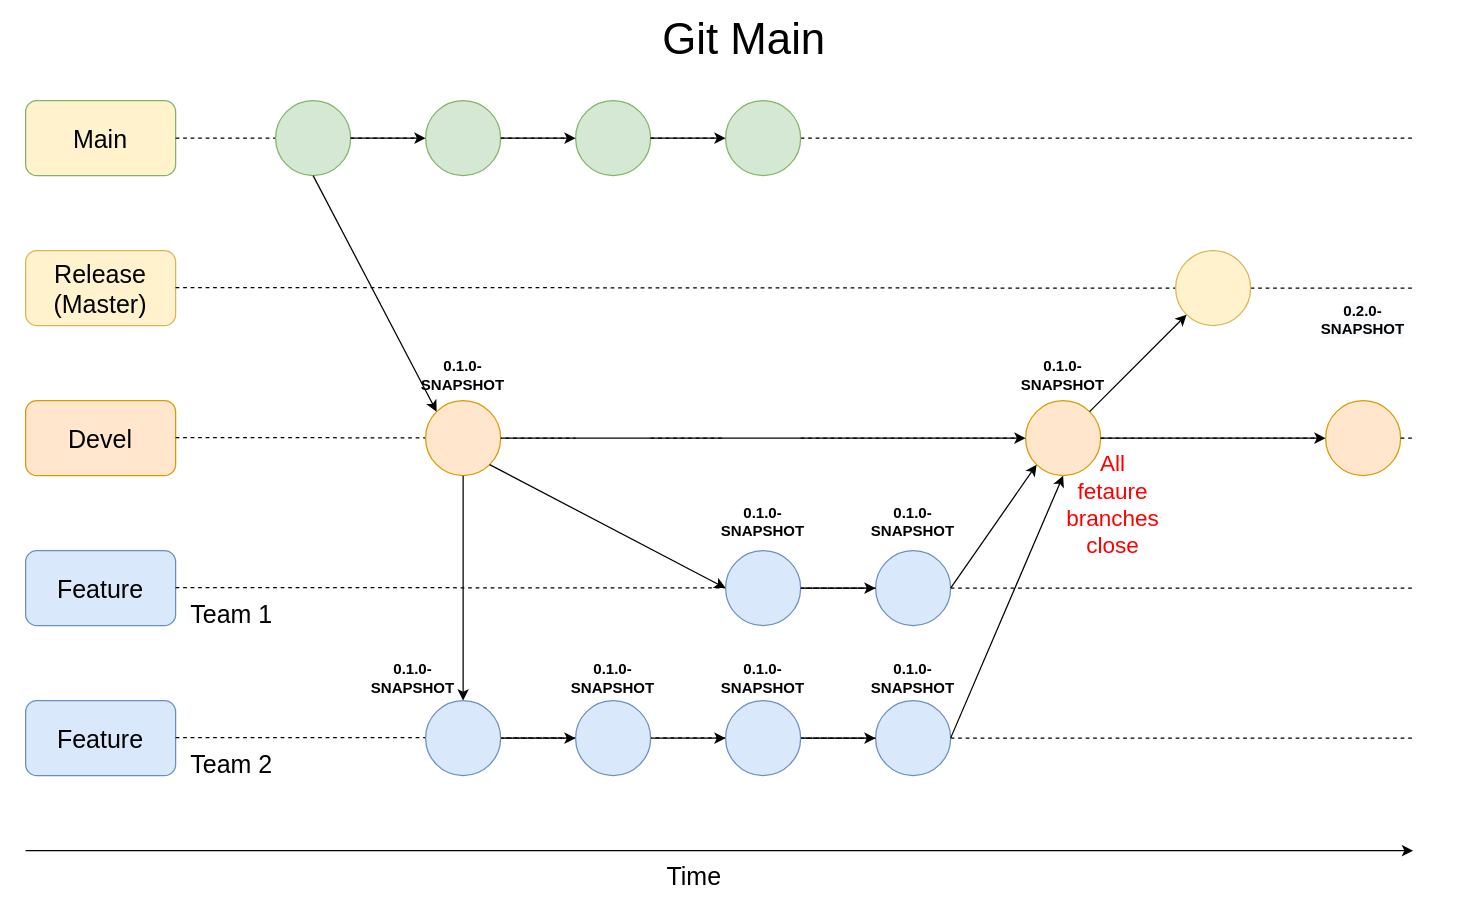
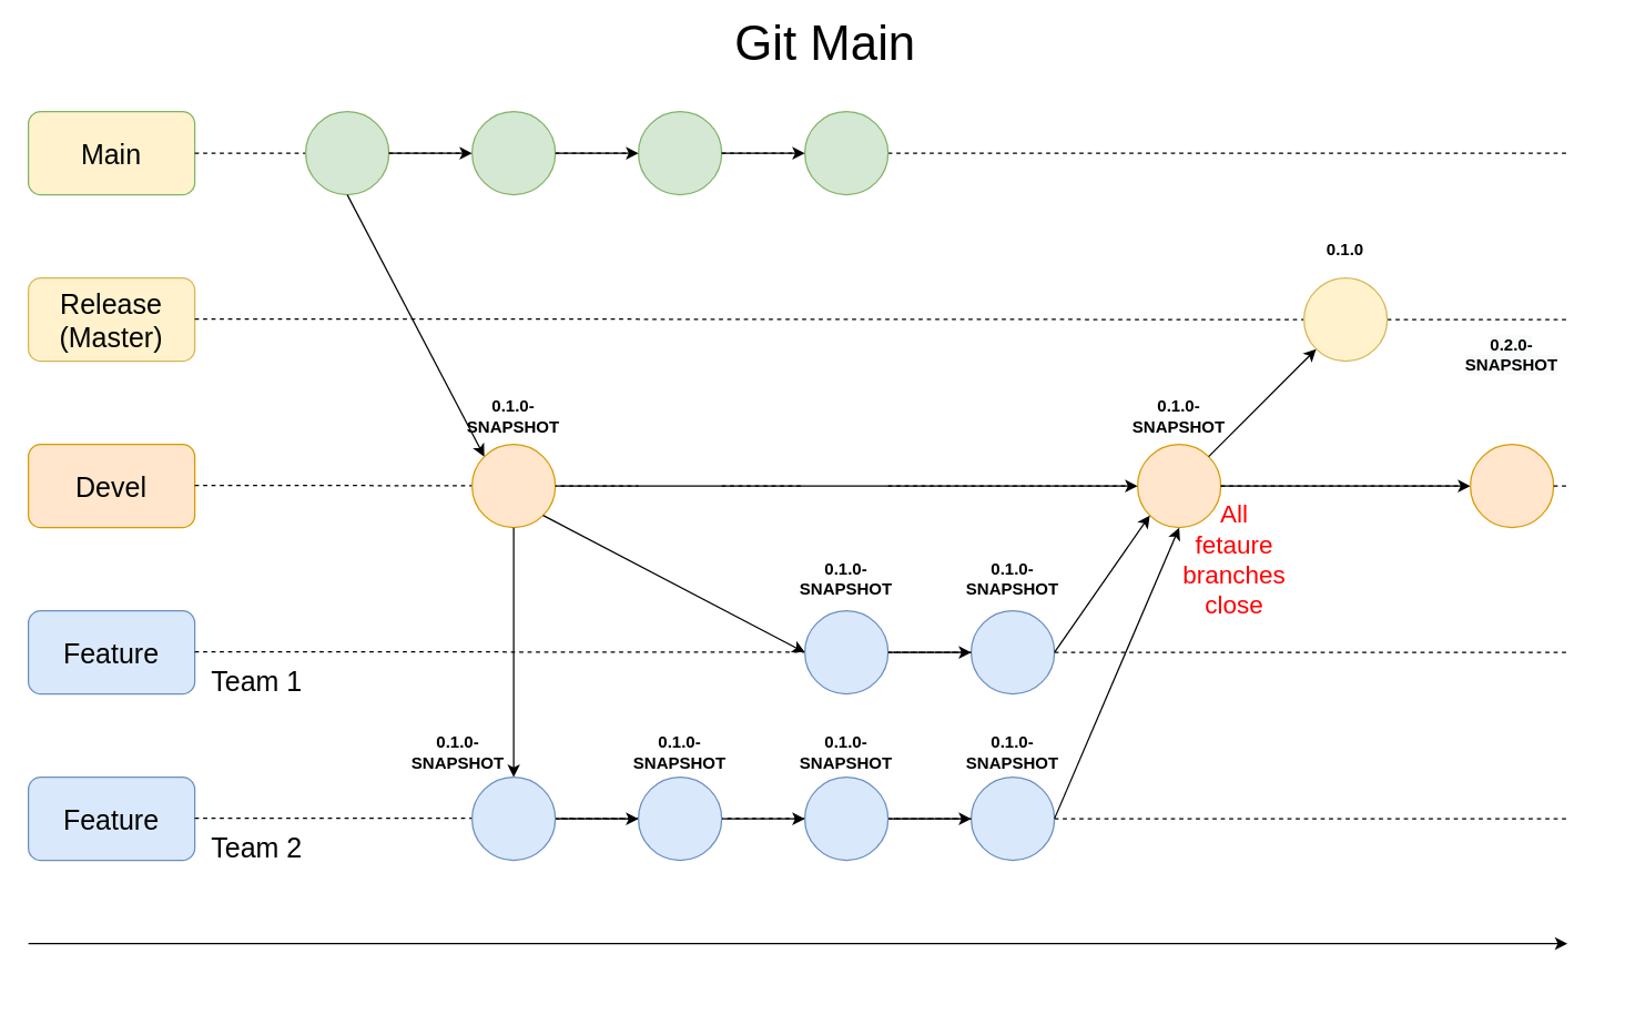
  <mxCell id="0" />
  <mxCell id="1" parent="0" />
  <mxCell id="2" value="&lt;font style=&quot;font-size: 20px&quot;&gt;Main&lt;/font&gt;" style="rounded=1;whiteSpace=wrap;html=1;fillColor=#fff2cc;strokeColor=#82b366;" vertex="1" parent="1"><mxGeometry x="20" y="80" width="120" height="60" as="geometry" /></mxCell>
  <mxCell id="3" value="&lt;font style=&quot;font-size: 20px&quot;&gt;Release&lt;br&gt;(Master)&lt;/font&gt;" style="rounded=1;whiteSpace=wrap;html=1;fillColor=#fff2cc;strokeColor=#d6b656;" vertex="1" parent="1"><mxGeometry x="20" y="200" width="120" height="60" as="geometry" /></mxCell>
  <mxCell id="4" value="&lt;font style=&quot;font-size: 20px&quot;&gt;Devel&lt;/font&gt;" style="rounded=1;whiteSpace=wrap;html=1;fillColor=#ffe6cc;strokeColor=#d79b00;" vertex="1" parent="1"><mxGeometry x="20" y="320" width="120" height="60" as="geometry" /></mxCell>
  <mxCell id="5" value="&lt;font style=&quot;font-size: 20px&quot;&gt;Feature&lt;/font&gt;" style="rounded=1;whiteSpace=wrap;html=1;fillColor=#dae8fc;strokeColor=#6c8ebf;" vertex="1" parent="1"><mxGeometry x="20" y="440" width="120" height="60" as="geometry" /></mxCell>
  <mxCell id="6" value="&lt;font style=&quot;font-size: 20px&quot;&gt;Feature&lt;/font&gt;" style="rounded=1;whiteSpace=wrap;html=1;fillColor=#dae8fc;strokeColor=#6c8ebf;" vertex="1" parent="1"><mxGeometry x="20" y="560" width="120" height="60" as="geometry" /></mxCell>
  <mxCell id="7" value="&lt;font style=&quot;font-size: 35px&quot;&gt;Git Main&lt;/font&gt;" style="text;html=1;strokeColor=none;fillColor=none;align=center;verticalAlign=middle;whiteSpace=wrap;rounded=0;" vertex="1" parent="1"><mxGeometry x="520" y="20" width="150" height="20" as="geometry" /></mxCell>
  <mxCell id="8" value="" style="endArrow=none;dashed=1;html=1;exitX=1;exitY=0.5;exitDx=0;exitDy=0;" edge="1" parent="1" source="42"><mxGeometry width="50" height="50" relative="1" as="geometry"><mxPoint x="140" y="229.5" as="sourcePoint" /><mxPoint x="1130" y="230" as="targetPoint" /></mxGeometry></mxCell>
  <mxCell id="9" value="" style="endArrow=none;dashed=1;html=1;exitX=1;exitY=0.5;exitDx=0;exitDy=0;" edge="1" parent="1" source="27"><mxGeometry width="50" height="50" relative="1" as="geometry"><mxPoint x="140" y="469.5" as="sourcePoint" /><mxPoint x="1130" y="470" as="targetPoint" /></mxGeometry></mxCell>
  <mxCell id="10" value="" style="endArrow=none;dashed=1;html=1;exitX=1;exitY=0.5;exitDx=0;exitDy=0;" edge="1" parent="1" source="31"><mxGeometry width="50" height="50" relative="1" as="geometry"><mxPoint x="140" y="589.5" as="sourcePoint" /><mxPoint x="1130" y="590" as="targetPoint" /></mxGeometry></mxCell>
  <mxCell id="11" value="" style="endArrow=none;dashed=1;html=1;exitX=1;exitY=0.5;exitDx=0;exitDy=0;" edge="1" parent="1" source="2" target="12"><mxGeometry width="50" height="50" relative="1" as="geometry"><mxPoint x="140" y="110" as="sourcePoint" /><mxPoint x="1090" y="110" as="targetPoint" /></mxGeometry></mxCell>
  <mxCell id="12" value="" style="ellipse;whiteSpace=wrap;html=1;aspect=fixed;fillColor=#d5e8d4;strokeColor=#82b366;" vertex="1" parent="1"><mxGeometry x="220" y="80" width="60" height="60" as="geometry" /></mxCell>
  <mxCell id="13" value="" style="ellipse;whiteSpace=wrap;html=1;aspect=fixed;fillColor=#d5e8d4;strokeColor=#82b366;" vertex="1" parent="1"><mxGeometry x="460" y="80" width="60" height="60" as="geometry" /></mxCell>
  <mxCell id="14" value="" style="endArrow=none;dashed=1;html=1;exitX=1;exitY=0.5;exitDx=0;exitDy=0;" edge="1" parent="1" source="47" target="13"><mxGeometry width="50" height="50" relative="1" as="geometry"><mxPoint x="250" y="110" as="sourcePoint" /><mxPoint x="1090" y="110" as="targetPoint" /></mxGeometry></mxCell>
  <mxCell id="15" value="" style="endArrow=none;dashed=1;html=1;exitX=1;exitY=0.5;exitDx=0;exitDy=0;" edge="1" parent="1" source="54"><mxGeometry width="50" height="50" relative="1" as="geometry"><mxPoint x="360" y="110" as="sourcePoint" /><mxPoint x="1130" y="110" as="targetPoint" /></mxGeometry></mxCell>
  <mxCell id="16" value="" style="endArrow=none;dashed=1;html=1;exitX=1;exitY=0.5;exitDx=0;exitDy=0;entryX=0;entryY=0.5;entryDx=0;entryDy=0;" edge="1" parent="1" target="42"><mxGeometry width="50" height="50" relative="1" as="geometry"><mxPoint x="140" y="229.5" as="sourcePoint" /><mxPoint x="340" y="230" as="targetPoint" /></mxGeometry></mxCell>
  <mxCell id="17" value="" style="endArrow=none;dashed=1;html=1;exitX=1;exitY=0.5;exitDx=0;exitDy=0;" edge="1" parent="1"><mxGeometry width="50" height="50" relative="1" as="geometry"><mxPoint x="140" y="349.5" as="sourcePoint" /><mxPoint x="460" y="350" as="targetPoint" /></mxGeometry></mxCell>
  <mxCell id="18" value="" style="endArrow=none;dashed=1;html=1;exitX=1;exitY=0.5;exitDx=0;exitDy=0;" edge="1" parent="1"><mxGeometry width="50" height="50" relative="1" as="geometry"><mxPoint x="520" y="350" as="sourcePoint" /><mxPoint x="580" y="350" as="targetPoint" /></mxGeometry></mxCell>
  <mxCell id="19" value="" style="ellipse;whiteSpace=wrap;html=1;aspect=fixed;fillColor=#ffe6cc;strokeColor=#d79b00;" vertex="1" parent="1"><mxGeometry x="340" y="320" width="60" height="60" as="geometry" /></mxCell>
  <mxCell id="20" value="" style="ellipse;whiteSpace=wrap;html=1;aspect=fixed;fillColor=#ffe6cc;strokeColor=#d79b00;" vertex="1" parent="1"><mxGeometry x="820" y="320" width="60" height="60" as="geometry" /></mxCell>
  <mxCell id="21" value="" style="endArrow=none;dashed=1;html=1;exitX=1;exitY=0.5;exitDx=0;exitDy=0;" edge="1" parent="1" target="20"><mxGeometry width="50" height="50" relative="1" as="geometry"><mxPoint x="640" y="350" as="sourcePoint" /><mxPoint x="1090" y="349.5" as="targetPoint" /></mxGeometry></mxCell>
  <mxCell id="22" value="" style="endArrow=none;dashed=1;html=1;exitX=1;exitY=0.5;exitDx=0;exitDy=0;" edge="1" parent="1" source="29" target="27"><mxGeometry width="50" height="50" relative="1" as="geometry"><mxPoint x="380" y="470" as="sourcePoint" /><mxPoint x="640" y="469.5" as="targetPoint" /></mxGeometry></mxCell>
  <mxCell id="23" value="" style="endArrow=none;dashed=1;html=1;exitX=1;exitY=0.5;exitDx=0;exitDy=0;" edge="1" parent="1" source="37" target="31"><mxGeometry width="50" height="50" relative="1" as="geometry"><mxPoint x="560" y="592" as="sourcePoint" /><mxPoint x="820" y="591.5" as="targetPoint" /></mxGeometry></mxCell>
  <mxCell id="24" value="" style="endArrow=none;dashed=1;html=1;exitX=1;exitY=0.5;exitDx=0;exitDy=0;" edge="1" parent="1" source="38" target="39"><mxGeometry width="50" height="50" relative="1" as="geometry"><mxPoint x="380" y="592" as="sourcePoint" /><mxPoint x="640" y="591.5" as="targetPoint" /></mxGeometry></mxCell>
  <mxCell id="25" value="" style="endArrow=classic;html=1;exitX=0.5;exitY=1;exitDx=0;exitDy=0;entryX=0;entryY=0;entryDx=0;entryDy=0;" edge="1" parent="1" source="12" target="19"><mxGeometry width="50" height="50" relative="1" as="geometry"><mxPoint x="230" y="300" as="sourcePoint" /><mxPoint x="280" y="250" as="targetPoint" /></mxGeometry></mxCell>
  <mxCell id="26" value="" style="endArrow=classic;html=1;exitX=1;exitY=0.5;exitDx=0;exitDy=0;entryX=0;entryY=0.5;entryDx=0;entryDy=0;" edge="1" parent="1" source="19" target="20"><mxGeometry width="50" height="50" relative="1" as="geometry"><mxPoint x="440" y="430" as="sourcePoint" /><mxPoint x="460" y="350" as="targetPoint" /></mxGeometry></mxCell>
  <mxCell id="27" value="" style="ellipse;whiteSpace=wrap;html=1;aspect=fixed;fillColor=#dae8fc;strokeColor=#6c8ebf;" vertex="1" parent="1"><mxGeometry x="700" y="440" width="60" height="60" as="geometry" /></mxCell>
  <mxCell id="28" value="" style="endArrow=none;dashed=1;html=1;exitX=1;exitY=0.5;exitDx=0;exitDy=0;" edge="1" parent="1" target="27"><mxGeometry width="50" height="50" relative="1" as="geometry"><mxPoint x="140" y="469.5" as="sourcePoint" /><mxPoint x="1090" y="469.5" as="targetPoint" /></mxGeometry></mxCell>
  <mxCell id="29" value="" style="ellipse;whiteSpace=wrap;html=1;aspect=fixed;fillColor=#dae8fc;strokeColor=#6c8ebf;" vertex="1" parent="1"><mxGeometry x="580" y="440" width="60" height="60" as="geometry" /></mxCell>
  <mxCell id="30" value="" style="endArrow=classic;html=1;exitX=1;exitY=0.5;exitDx=0;exitDy=0;entryX=0;entryY=0.5;entryDx=0;entryDy=0;" edge="1" parent="1" source="29" target="27"><mxGeometry width="50" height="50" relative="1" as="geometry"><mxPoint x="730" y="560" as="sourcePoint" /><mxPoint x="780" y="510" as="targetPoint" /></mxGeometry></mxCell>
  <mxCell id="31" value="" style="ellipse;whiteSpace=wrap;html=1;aspect=fixed;fillColor=#dae8fc;strokeColor=#6c8ebf;" vertex="1" parent="1"><mxGeometry x="700" y="560" width="60" height="60" as="geometry" /></mxCell>
  <mxCell id="32" value="" style="endArrow=none;dashed=1;html=1;exitX=1;exitY=0.5;exitDx=0;exitDy=0;" edge="1" parent="1" target="31"><mxGeometry width="50" height="50" relative="1" as="geometry"><mxPoint x="140" y="589.5" as="sourcePoint" /><mxPoint x="1090" y="589.5" as="targetPoint" /></mxGeometry></mxCell>
  <mxCell id="33" value="" style="endArrow=classic;html=1;exitX=0.5;exitY=1;exitDx=0;exitDy=0;entryX=0.5;entryY=0;entryDx=0;entryDy=0;" edge="1" parent="1" source="19" target="38"><mxGeometry width="50" height="50" relative="1" as="geometry"><mxPoint x="330" y="550" as="sourcePoint" /><mxPoint x="380" y="500" as="targetPoint" /></mxGeometry></mxCell>
  <mxCell id="34" value="" style="endArrow=classic;html=1;exitX=1;exitY=0.5;exitDx=0;exitDy=0;entryX=0;entryY=0.5;entryDx=0;entryDy=0;" edge="1" parent="1" source="38" target="39"><mxGeometry width="50" height="50" relative="1" as="geometry"><mxPoint x="440" y="702" as="sourcePoint" /><mxPoint x="490" y="652" as="targetPoint" /></mxGeometry></mxCell>
  <mxCell id="35" value="" style="endArrow=classic;html=1;exitX=1;exitY=0.5;exitDx=0;exitDy=0;entryX=0;entryY=0.5;entryDx=0;entryDy=0;" edge="1" parent="1" source="39" target="37"><mxGeometry width="50" height="50" relative="1" as="geometry"><mxPoint x="510" y="702" as="sourcePoint" /><mxPoint x="560" y="652" as="targetPoint" /></mxGeometry></mxCell>
  <mxCell id="36" value="" style="endArrow=classic;html=1;exitX=1;exitY=0.5;exitDx=0;exitDy=0;entryX=0;entryY=0.5;entryDx=0;entryDy=0;" edge="1" parent="1" source="37" target="31"><mxGeometry width="50" height="50" relative="1" as="geometry"><mxPoint x="620" y="732" as="sourcePoint" /><mxPoint x="670" y="682" as="targetPoint" /></mxGeometry></mxCell>
  <mxCell id="37" value="" style="ellipse;whiteSpace=wrap;html=1;aspect=fixed;fillColor=#dae8fc;strokeColor=#6c8ebf;" vertex="1" parent="1"><mxGeometry x="580" y="560" width="60" height="60" as="geometry" /></mxCell>
  <mxCell id="38" value="" style="ellipse;whiteSpace=wrap;html=1;aspect=fixed;fillColor=#dae8fc;strokeColor=#6c8ebf;" vertex="1" parent="1"><mxGeometry x="340" y="560" width="60" height="60" as="geometry" /></mxCell>
  <mxCell id="39" value="" style="ellipse;whiteSpace=wrap;html=1;aspect=fixed;fillColor=#dae8fc;strokeColor=#6c8ebf;" vertex="1" parent="1"><mxGeometry x="460" y="560" width="60" height="60" as="geometry" /></mxCell>
  <mxCell id="40" value="" style="endArrow=classic;html=1;exitX=1;exitY=1;exitDx=0;exitDy=0;entryX=0;entryY=0.5;entryDx=0;entryDy=0;" edge="1" parent="1" source="19" target="29"><mxGeometry width="50" height="50" relative="1" as="geometry"><mxPoint x="490" y="380" as="sourcePoint" /><mxPoint x="550" y="390" as="targetPoint" /></mxGeometry></mxCell>
  <mxCell id="41" value="" style="endArrow=classic;html=1;exitX=1;exitY=0.5;exitDx=0;exitDy=0;entryX=0;entryY=1;entryDx=0;entryDy=0;" edge="1" parent="1" source="27" target="20"><mxGeometry width="50" height="50" relative="1" as="geometry"><mxPoint x="840" y="560" as="sourcePoint" /><mxPoint x="890" y="510" as="targetPoint" /></mxGeometry></mxCell>
  <mxCell id="42" value="" style="ellipse;whiteSpace=wrap;html=1;aspect=fixed;fillColor=#fff2cc;strokeColor=#d6b656;" vertex="1" parent="1"><mxGeometry x="940" y="200" width="60" height="60" as="geometry" /></mxCell>
  <mxCell id="43" value="" style="endArrow=classic;html=1;exitX=1;exitY=0;exitDx=0;exitDy=0;entryX=0;entryY=1;entryDx=0;entryDy=0;" edge="1" parent="1" source="20" target="42"><mxGeometry width="50" height="50" relative="1" as="geometry"><mxPoint x="850" y="320" as="sourcePoint" /><mxPoint x="900" y="270" as="targetPoint" /></mxGeometry></mxCell>
  <mxCell id="44" value="" style="endArrow=classic;html=1;exitX=1;exitY=0.5;exitDx=0;exitDy=0;entryX=0;entryY=0.5;entryDx=0;entryDy=0;" edge="1" parent="1" source="20" target="45"><mxGeometry width="50" height="50" relative="1" as="geometry"><mxPoint x="945" y="430" as="sourcePoint" /><mxPoint x="995" y="380" as="targetPoint" /></mxGeometry></mxCell>
  <mxCell id="45" value="" style="ellipse;whiteSpace=wrap;html=1;aspect=fixed;fillColor=#ffe6cc;strokeColor=#d79b00;" vertex="1" parent="1"><mxGeometry x="1060" y="320" width="60" height="60" as="geometry" /></mxCell>
  <mxCell id="46" value="" style="endArrow=none;dashed=1;html=1;exitX=1;exitY=0.5;exitDx=0;exitDy=0;" edge="1" parent="1" source="20" target="45"><mxGeometry width="50" height="50" relative="1" as="geometry"><mxPoint x="880" y="350" as="sourcePoint" /><mxPoint x="1402" y="350" as="targetPoint" /></mxGeometry></mxCell>
  <mxCell id="47" value="" style="ellipse;whiteSpace=wrap;html=1;aspect=fixed;fillColor=#d5e8d4;strokeColor=#82b366;" vertex="1" parent="1"><mxGeometry x="340" y="80" width="60" height="60" as="geometry" /></mxCell>
  <mxCell id="48" value="" style="endArrow=none;dashed=1;html=1;exitX=1;exitY=0.5;exitDx=0;exitDy=0;" edge="1" parent="1" source="12" target="47"><mxGeometry width="50" height="50" relative="1" as="geometry"><mxPoint x="280" y="110" as="sourcePoint" /><mxPoint x="460" y="110" as="targetPoint" /></mxGeometry></mxCell>
  <mxCell id="49" value="" style="endArrow=classic;html=1;exitX=1;exitY=0.5;exitDx=0;exitDy=0;entryX=0;entryY=0.5;entryDx=0;entryDy=0;" edge="1" parent="1" source="12" target="47"><mxGeometry width="50" height="50" relative="1" as="geometry"><mxPoint x="300" y="180" as="sourcePoint" /><mxPoint x="350" y="130" as="targetPoint" /></mxGeometry></mxCell>
  <mxCell id="50" value="" style="endArrow=classic;html=1;exitX=1;exitY=0.5;exitDx=0;exitDy=0;entryX=0;entryY=0.5;entryDx=0;entryDy=0;" edge="1" parent="1" source="47" target="13"><mxGeometry width="50" height="50" relative="1" as="geometry"><mxPoint x="460" y="210" as="sourcePoint" /><mxPoint x="510" y="160" as="targetPoint" /></mxGeometry></mxCell>
+ <mxCell id="51" value="&lt;b&gt;0.1.0&lt;/b&gt;" style="text;html=1;strokeColor=none;fillColor=none;align=center;verticalAlign=middle;whiteSpace=wrap;rounded=0;" vertex="1" parent="1"><mxGeometry x="950" y="170" width="40" height="20" as="geometry" /></mxCell>
  <mxCell id="52" value="&lt;b&gt;0.1.0-SNAPSHOT&lt;/b&gt;" style="text;html=1;strokeColor=none;fillColor=none;align=center;verticalAlign=middle;whiteSpace=wrap;rounded=0;" vertex="1" parent="1"><mxGeometry x="830" y="290" width="40" height="20" as="geometry" /></mxCell>
  <mxCell id="53" value="&lt;b style=&quot;color: rgb(0 , 0 , 0) ; font-family: &amp;#34;helvetica&amp;#34; ; font-size: 12px ; font-style: normal ; letter-spacing: normal ; text-indent: 0px ; text-transform: none ; word-spacing: 0px ; background-color: rgb(248 , 249 , 250)&quot;&gt;0.2.0-&lt;br&gt;SNAPSHOT&lt;/b&gt;" style="text;whiteSpace=wrap;html=1;align=center;" vertex="1" parent="1"><mxGeometry x="1030" y="235" width="120" height="30" as="geometry" /></mxCell>
  <mxCell id="54" value="" style="ellipse;whiteSpace=wrap;html=1;aspect=fixed;fillColor=#d5e8d4;strokeColor=#82b366;" vertex="1" parent="1"><mxGeometry x="580" y="80" width="60" height="60" as="geometry" /></mxCell>
  <mxCell id="55" value="" style="endArrow=none;dashed=1;html=1;exitX=1;exitY=0.5;exitDx=0;exitDy=0;" edge="1" parent="1" source="13" target="54"><mxGeometry width="50" height="50" relative="1" as="geometry"><mxPoint x="520" y="110" as="sourcePoint" /><mxPoint x="1060" y="110" as="targetPoint" /></mxGeometry></mxCell>
  <mxCell id="56" value="" style="endArrow=classic;html=1;exitX=1;exitY=0.5;exitDx=0;exitDy=0;entryX=0;entryY=0.5;entryDx=0;entryDy=0;" edge="1" parent="1" source="13" target="54"><mxGeometry width="50" height="50" relative="1" as="geometry"><mxPoint x="540" y="210" as="sourcePoint" /><mxPoint x="590" y="160" as="targetPoint" /></mxGeometry></mxCell>
  <mxCell id="57" value="&lt;b&gt;0.1.0-SNAPSHOT&lt;/b&gt;" style="text;html=1;strokeColor=none;fillColor=none;align=center;verticalAlign=middle;whiteSpace=wrap;rounded=0;" vertex="1" parent="1"><mxGeometry x="710" y="407" width="40" height="20" as="geometry" /></mxCell>
  <mxCell id="58" value="&lt;b&gt;0.1.0-SNAPSHOT&lt;/b&gt;" style="text;html=1;strokeColor=none;fillColor=none;align=center;verticalAlign=middle;whiteSpace=wrap;rounded=0;" vertex="1" parent="1"><mxGeometry x="590" y="407" width="40" height="20" as="geometry" /></mxCell>
  <mxCell id="59" value="&lt;b&gt;0.1.0-SNAPSHOT&lt;/b&gt;" style="text;html=1;strokeColor=none;fillColor=none;align=center;verticalAlign=middle;whiteSpace=wrap;rounded=0;" vertex="1" parent="1"><mxGeometry x="710" y="532" width="40" height="20" as="geometry" /></mxCell>
  <mxCell id="60" value="&lt;b&gt;0.1.0-SNAPSHOT&lt;/b&gt;" style="text;html=1;strokeColor=none;fillColor=none;align=center;verticalAlign=middle;whiteSpace=wrap;rounded=0;" vertex="1" parent="1"><mxGeometry x="590" y="532" width="40" height="20" as="geometry" /></mxCell>
  <mxCell id="61" value="&lt;b&gt;0.1.0-SNAPSHOT&lt;/b&gt;" style="text;html=1;strokeColor=none;fillColor=none;align=center;verticalAlign=middle;whiteSpace=wrap;rounded=0;" vertex="1" parent="1"><mxGeometry x="470" y="532" width="40" height="20" as="geometry" /></mxCell>
  <mxCell id="62" value="&lt;b&gt;0.1.0-SNAPSHOT&lt;/b&gt;" style="text;html=1;strokeColor=none;fillColor=none;align=center;verticalAlign=middle;whiteSpace=wrap;rounded=0;" vertex="1" parent="1"><mxGeometry x="310" y="532" width="40" height="20" as="geometry" /></mxCell>
  <mxCell id="63" value="&lt;b&gt;0.1.0-SNAPSHOT&lt;/b&gt;" style="text;html=1;strokeColor=none;fillColor=none;align=center;verticalAlign=middle;whiteSpace=wrap;rounded=0;" vertex="1" parent="1"><mxGeometry x="350" y="290" width="40" height="20" as="geometry" /></mxCell>
  <mxCell id="64" value="" style="endArrow=classic;html=1;" edge="1" parent="1"><mxGeometry width="50" height="50" relative="1" as="geometry"><mxPoint x="20" y="680" as="sourcePoint" /><mxPoint x="1130" y="680" as="targetPoint" /></mxGeometry></mxCell>
- <mxCell id="65" value="&lt;font style=&quot;font-size: 20px&quot;&gt;Time&lt;/font&gt;" style="text;html=1;strokeColor=none;fillColor=none;align=center;verticalAlign=middle;whiteSpace=wrap;rounded=0;" vertex="1" parent="1"><mxGeometry x="535" y="690" width="40" height="20" as="geometry" /></mxCell>
  <mxCell id="66" value="&lt;font style=&quot;font-size: 20px&quot;&gt;Team 1&lt;/font&gt;" style="text;html=1;strokeColor=none;fillColor=none;align=center;verticalAlign=middle;whiteSpace=wrap;rounded=0;" vertex="1" parent="1"><mxGeometry x="150" y="480" width="70" height="20" as="geometry" /></mxCell>
  <mxCell id="67" value="&lt;font style=&quot;font-size: 20px&quot;&gt;Team 2&lt;/font&gt;" style="text;html=1;strokeColor=none;fillColor=none;align=center;verticalAlign=middle;whiteSpace=wrap;rounded=0;" vertex="1" parent="1"><mxGeometry x="150" y="600" width="70" height="20" as="geometry" /></mxCell>
  <mxCell id="68" value="" style="endArrow=classic;html=1;exitX=1;exitY=0.5;exitDx=0;exitDy=0;entryX=0.5;entryY=1;entryDx=0;entryDy=0;" edge="1" parent="1" source="31" target="20"><mxGeometry width="50" height="50" relative="1" as="geometry"><mxPoint x="820" y="570" as="sourcePoint" /><mxPoint x="870" y="520" as="targetPoint" /></mxGeometry></mxCell>
  <mxCell id="69" value="&lt;font color=&quot;#ff0000&quot; style=&quot;font-size: 18px&quot;&gt;All fetaure branches close&lt;/font&gt;" style="text;html=1;strokeColor=none;fillColor=none;align=center;verticalAlign=middle;whiteSpace=wrap;rounded=0;" vertex="1" parent="1"><mxGeometry x="870" y="394" width="40" height="20" as="geometry" /></mxCell>
  <mxCell id="70" value="" style="endArrow=none;dashed=1;html=1;exitX=1;exitY=0.5;exitDx=0;exitDy=0;" edge="1" parent="1" source="45"><mxGeometry width="50" height="50" relative="1" as="geometry"><mxPoint x="1090" y="460" as="sourcePoint" /><mxPoint x="1130" y="350" as="targetPoint" /></mxGeometry></mxCell>
